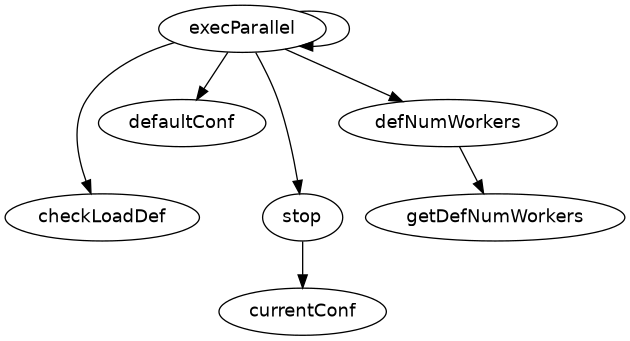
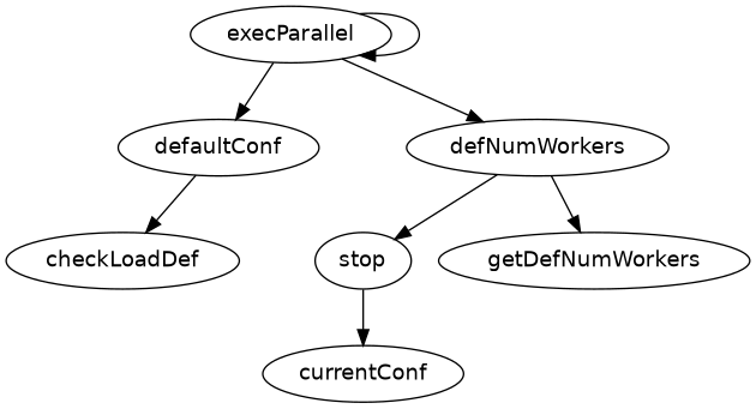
  digraph {
    fontname="DejaVu Sans"
    node [fontname="DejaVu Sans"]
    edge [fontname="DejaVu Sans"]
    execParallel
    checkLoadDef
    defNumWorkers
    defaultConf
    stop
    getDefNumWorkers
    currentConf
    execParallel -> execParallel
-   execParallel -> checkLoadDef
+   defaultConf -> checkLoadDef
    execParallel -> defNumWorkers
    execParallel -> defaultConf
-   execParallel -> stop
+   defNumWorkers -> stop
    defNumWorkers -> getDefNumWorkers
    stop -> currentConf
  }
